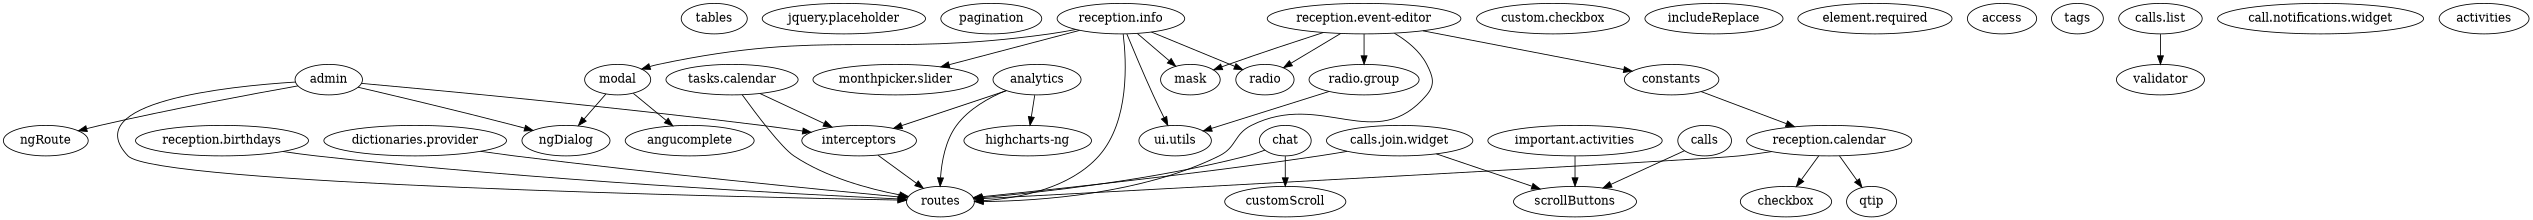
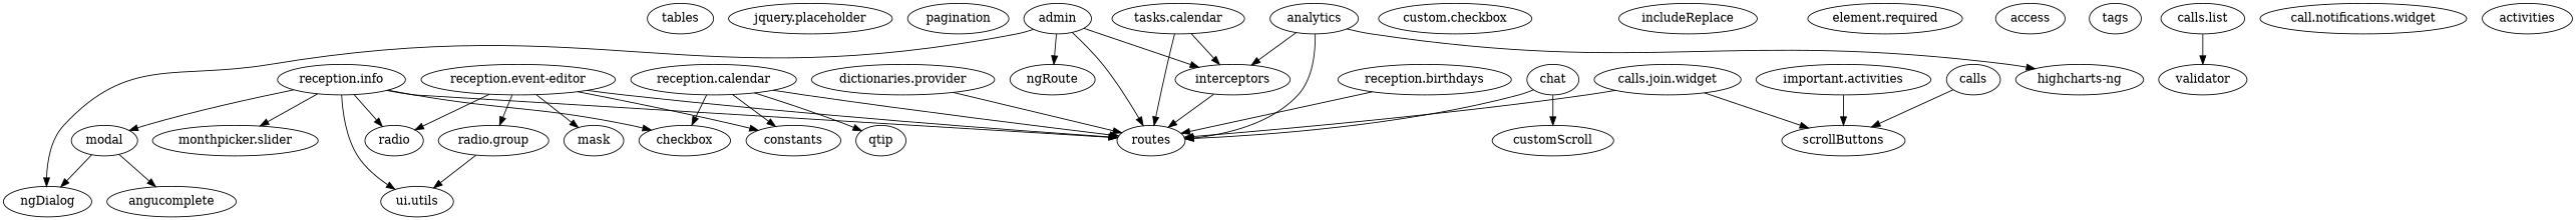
  digraph {
    tables
    "jquery.placeholder"
    pagination
    modal
    angucomplete
    ngDialog
    "custom.checkbox"
    interceptors
    routes
    includeReplace
    "element.required"
    access
    tags
    "tasks.calendar"
    "reception.info"
    radio
    "monthpicker.slider"
    checkbox
    "ui.utils"
    "reception.event-editor"
    "radio.group"
    mask
    constants
    "reception.calendar"
    qtip
    "reception.birthdays"
    "important.activities"
    scrollButtons
    "dictionaries.provider"
    chat
    customScroll
    calls
    "calls.join.widget"
    "calls.list"
    validator
    "call.notifications.widget"
    analytics
    "highcharts-ng"
    admin
    ngRoute
    activities
    modal -> angucomplete
    modal -> ngDialog
    interceptors -> routes
    "tasks.calendar" -> interceptors
    "tasks.calendar" -> routes
    "reception.info" -> modal
    "reception.info" -> routes
    "reception.info" -> radio
    "reception.info" -> "monthpicker.slider"
-   "reception.info" -> mask
+   "reception.info" -> checkbox
    "reception.info" -> "ui.utils"
    "reception.event-editor" -> routes
    "reception.event-editor" -> radio
    "reception.event-editor" -> "radio.group"
    "reception.event-editor" -> mask
    "reception.event-editor" -> constants
    "radio.group" -> "ui.utils"
    "reception.calendar" -> routes
    "reception.calendar" -> checkbox
-   constants -> "reception.calendar"
+   "reception.calendar" -> constants
    "reception.calendar" -> qtip
    "reception.birthdays" -> routes
    "important.activities" -> scrollButtons
    "dictionaries.provider" -> routes
    chat -> routes
    chat -> customScroll
    calls -> scrollButtons
    "calls.join.widget" -> routes
    "calls.join.widget" -> scrollButtons
    "calls.list" -> validator
    analytics -> interceptors
    analytics -> routes
    analytics -> "highcharts-ng"
    admin -> ngDialog
    admin -> interceptors
    admin -> routes
    admin -> ngRoute
  }
